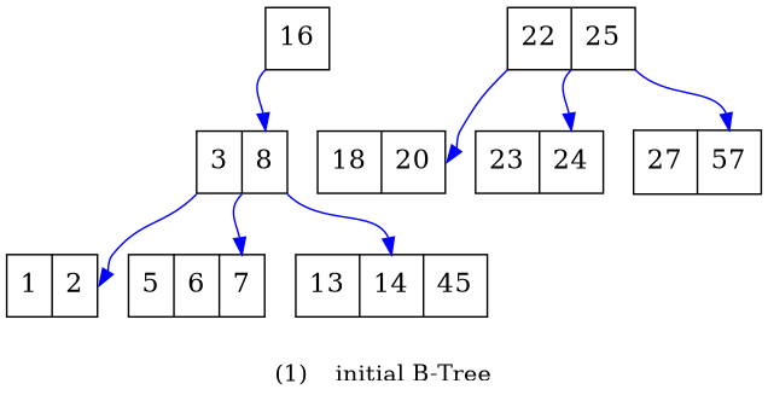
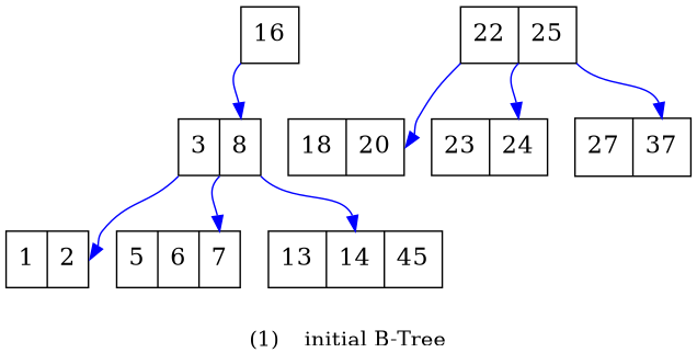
  digraph {
    label="(1)	initial B-Tree"
    labeljust=center
    labelloc=b
    ordering=out
    node [fillcolor="#FFFFFF" fontcolor=black fontsize=16 shape=record style=filled]
    edge [arrowhead=normal color=blue headport=f1 tailport="f0:sw"]
    n1 [height=0.5 label="<f0> 16" width=0.5]
    n2 [height=0.5 label="<f0> 3|<f1> 8" width=0.5]
    n3 [height=0.5 label="<f0> 1|<f1> 2" width=0.5]
    n4 [height=0.5 label="<f0> 5|<f1> 6|<f2> 7" width=0.5]
    n5 [height=0.5 label="<f0> 13|<f1> 14|<f2> 45" width=0.5]
    n6 [height=0.5 label="<f0> 22|<f1> 25" width=0.5]
    n7 [height=0.5 label="<f0> 18|<f1> 20" width=0.5]
    n8 [height=0.5 label="<f0> 23|<f1> 24" width=0.5]
-   n9 [height=0.5 label="<f0> 27|<f1> 57" width=0.5]
+   n9 [height=0.5 label="<f0> 27|<f1> 37" width=0.5]
    n1 -> n2
    n2 -> n3
    n2 -> n4 [headport=f2 tailport="f1:sw"]
    n2 -> n5 [tailport="f1:se"]
    n6 -> n7
    n6 -> n8 [tailport="f1:sw"]
    n6 -> n9 [tailport="f1:se"]
  }
